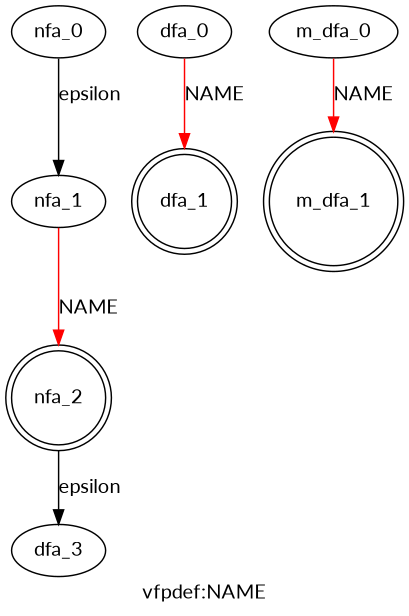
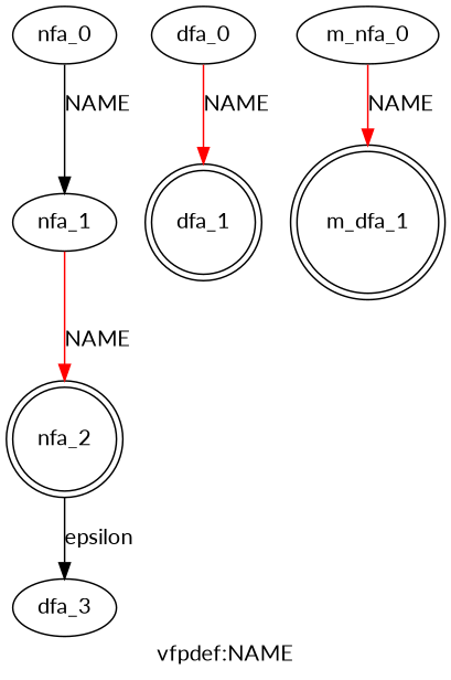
  digraph {
    fontname=Lato
    label="vfpdef:NAME"
    node [fontname=Lato]
    edge [fontname=Lato color=red]
    nfa_0
    nfa_1
    nfa_2 [shape=doublecircle]
    n4 [label=dfa_3]
    dfa_1 [shape=doublecircle]
    dfa_0
    m_dfa_1 [shape=doublecircle]
-   m_dfa_0
+   m_dfa_0 [label=m_nfa_0]
    subgraph sub_1 {
      nfa_0
      nfa_1
      nfa_2
      n4
    }
    subgraph sub_2 {
      dfa_1
      dfa_0
    }
    subgraph sub_3 {
      m_dfa_1
      m_dfa_0
    }
-   nfa_0 -> nfa_1 [label=epsilon color=""]
+   nfa_0 -> nfa_1 [label=NAME color=""]
    nfa_1 -> nfa_2 [label=NAME]
    nfa_2 -> n4 [label=epsilon color=""]
    dfa_0 -> dfa_1 [label=NAME]
    m_dfa_0 -> m_dfa_1 [label=NAME]
  }
